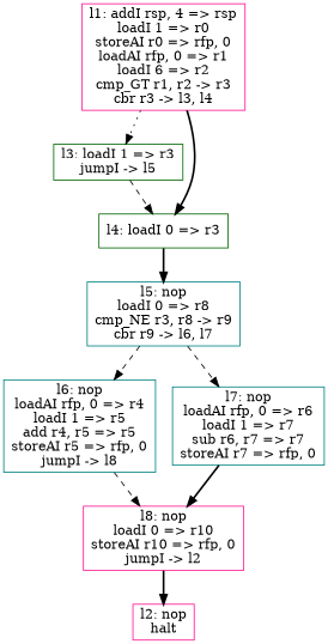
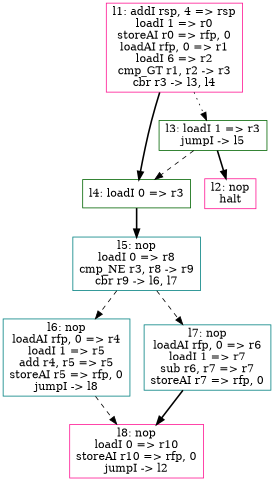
  digraph {
    node [color=deeppink shape=box]
    edge [style=bold]
    n1 [label="l1: addI rsp, 4 => rsp\nloadI 1 => r0\nstoreAI r0 => rfp, 0\nloadAI rfp, 0 => r1\nloadI 6 => r2\ncmp_GT r1, r2 -> r3\ncbr r3 -> l3, l4\n"]
    n2 [color=darkgreen label="l3: loadI 1 => r3\njumpI -> l5\n"]
    n3 [color=darkgreen label="l4: loadI 0 => r3\n"]
    n4 [color=teal label="l5: nop\nloadI 0 => r8\ncmp_NE r3, r8 -> r9\ncbr r9 -> l6, l7\n"]
    n5 [color=teal label="l6: nop\nloadAI rfp, 0 => r4\nloadI 1 => r5\nadd r4, r5 => r5\nstoreAI r5 => rfp, 0\njumpI -> l8\n"]
    n6 [color=teal label="l7: nop\nloadAI rfp, 0 => r6\nloadI 1 => r7\nsub r6, r7 => r7\nstoreAI r7 => rfp, 0\n"]
    n7 [label="l8: nop\nloadI 0 => r10\nstoreAI r10 => rfp, 0\njumpI -> l2\n"]
    n8 [label="l2: nop\nhalt\n"]
    n1 -> n2 [style=dotted]
    n1 -> n3
    n2 -> n3 [style=dashed]
    n3 -> n4
    n4 -> n5 [style=dashed]
    n4 -> n6 [style=dashed]
    n5 -> n7 [style=dashed]
    n6 -> n7
-   n7 -> n8
+   n2 -> n8
  }
